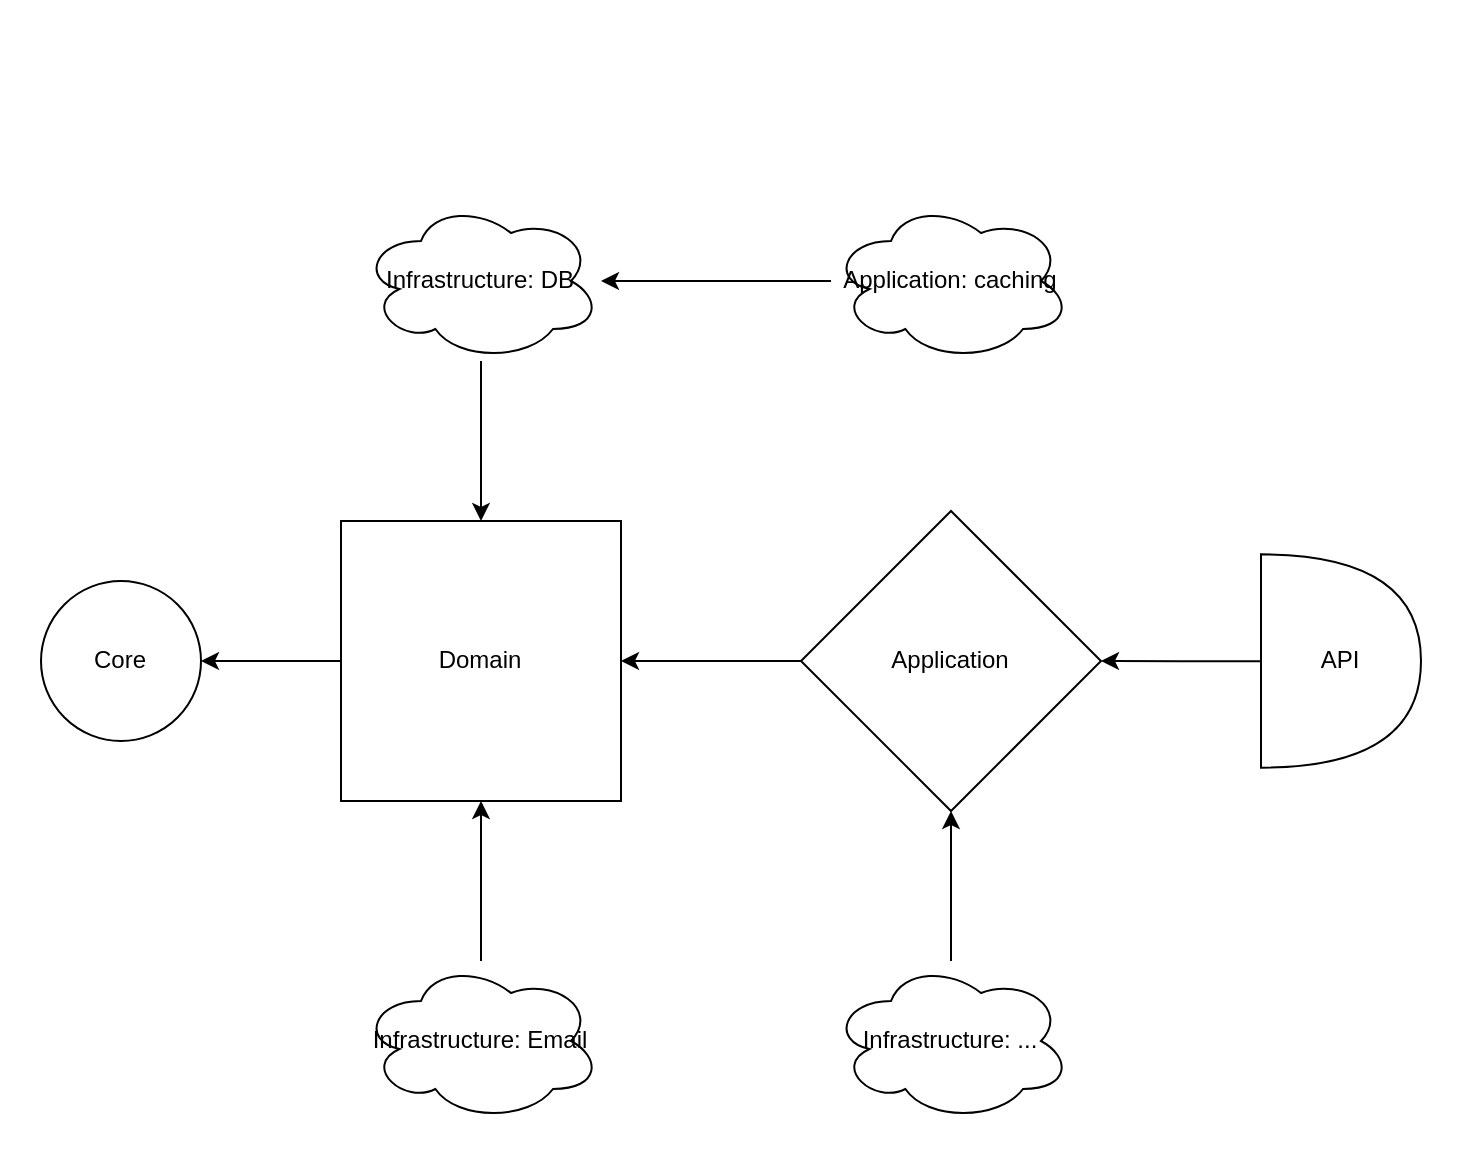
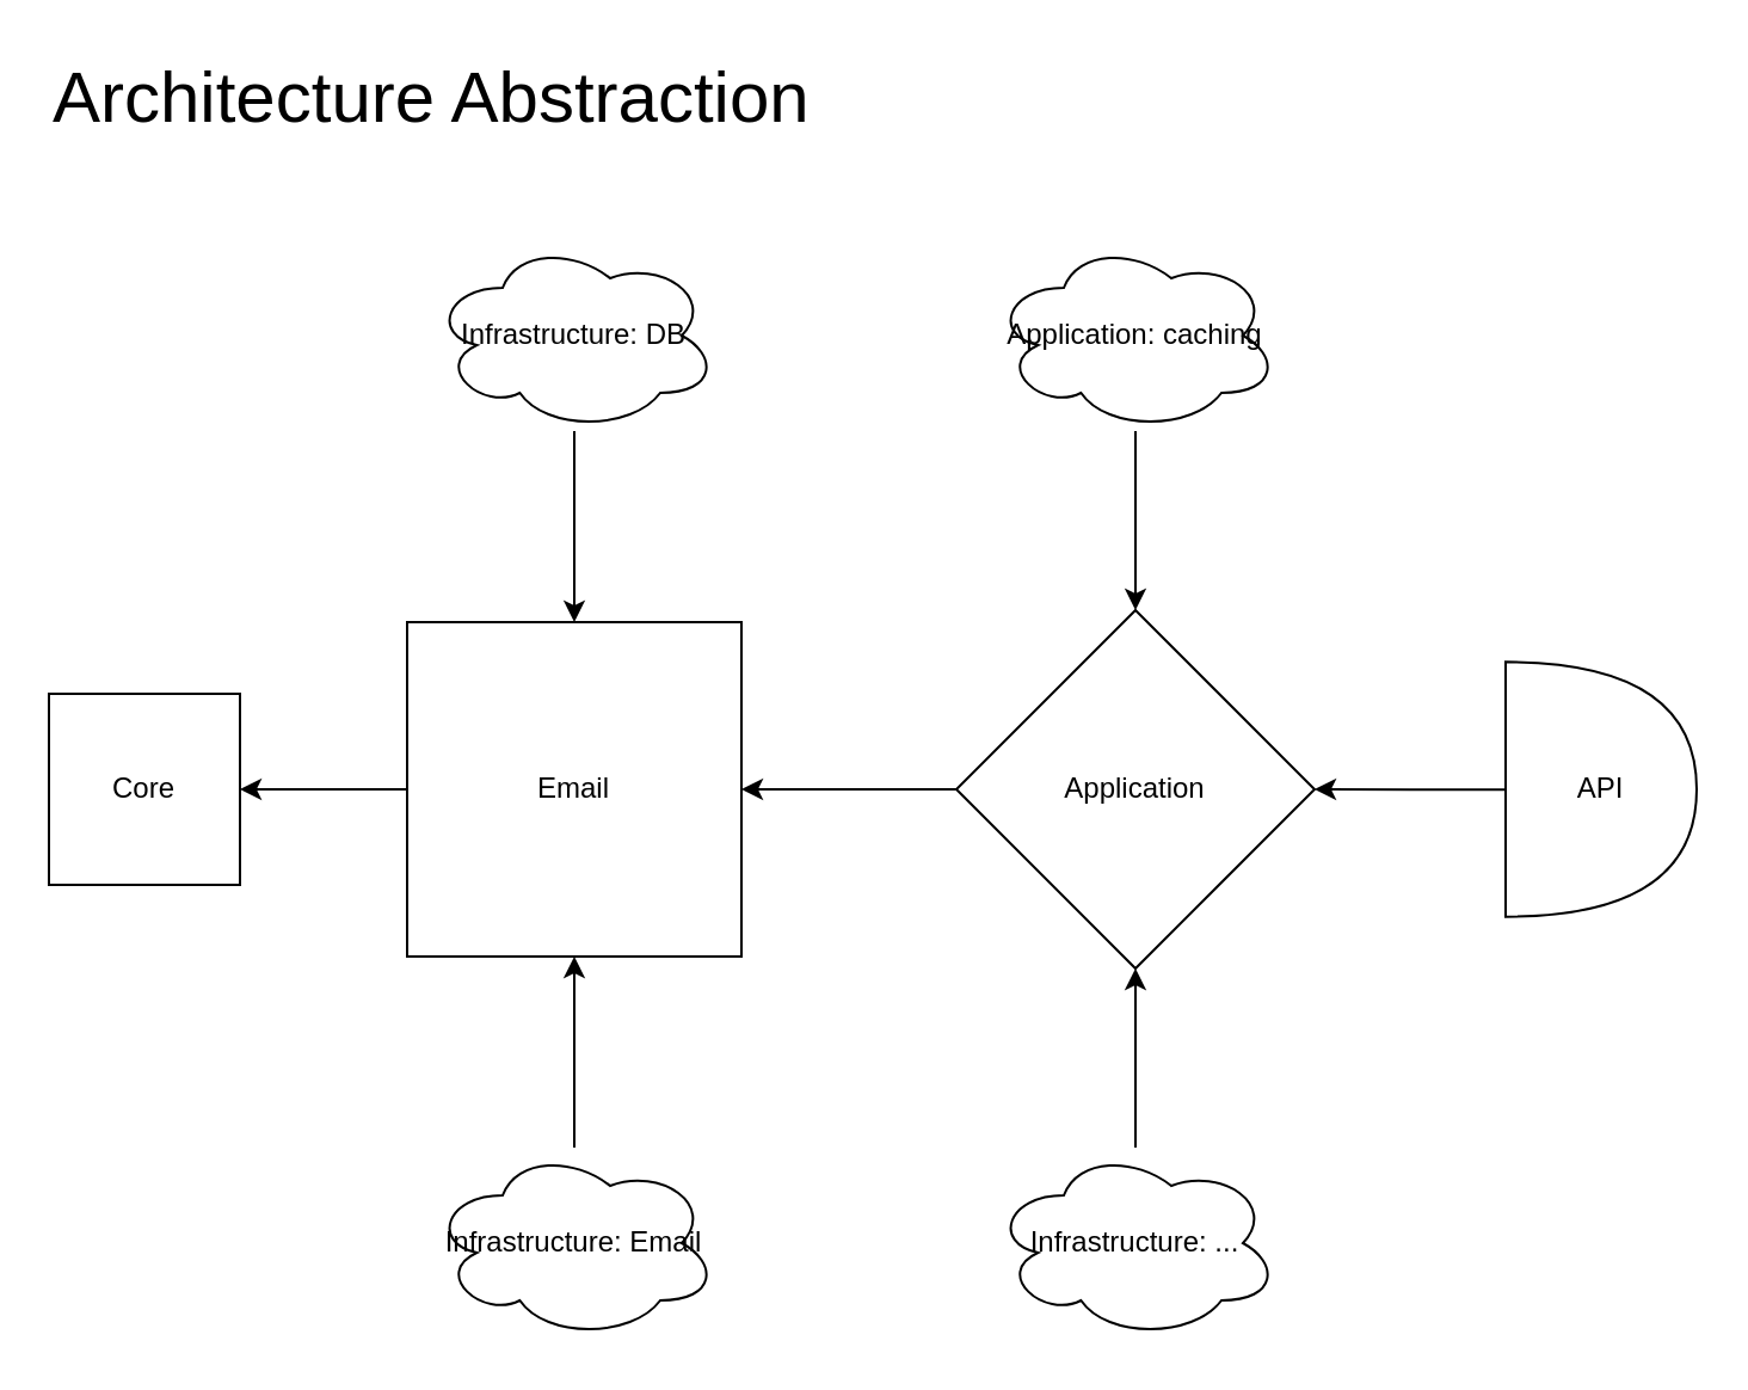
  <mxCell id="0" />
  <mxCell id="1" parent="0" />
- <mxCell id="2" value="Core" style="ellipse;whiteSpace=wrap;html=1;aspect=fixed;" vertex="1" parent="1"><mxGeometry x="20" y="290" width="80" height="80" as="geometry" /></mxCell>
+ <mxCell id="2" value="Core" style="whiteSpace=wrap;html=1;aspect=fixed;rounded=0;" vertex="1" parent="1"><mxGeometry x="20" y="290" width="80" height="80" as="geometry" /></mxCell>
  <mxCell id="3" style="edgeStyle=orthogonalEdgeStyle;rounded=0;orthogonalLoop=1;jettySize=auto;html=1;" edge="1" parent="1" source="4" target="2"><mxGeometry relative="1" as="geometry" /></mxCell>
- <mxCell id="4" value="Domain" style="whiteSpace=wrap;html=1;aspect=fixed;" vertex="1" parent="1"><mxGeometry x="170" y="260" width="140" height="140" as="geometry" /></mxCell>
+ <mxCell id="4" value="Email" style="whiteSpace=wrap;html=1;aspect=fixed;" vertex="1" parent="1"><mxGeometry x="170" y="260" width="140" height="140" as="geometry" /></mxCell>
  <mxCell id="5" style="edgeStyle=orthogonalEdgeStyle;rounded=0;orthogonalLoop=1;jettySize=auto;html=1;" edge="1" parent="1" source="6" target="4"><mxGeometry relative="1" as="geometry" /></mxCell>
  <mxCell id="6" value="Application" style="rhombus;whiteSpace=wrap;html=1;" vertex="1" parent="1"><mxGeometry x="400" y="255" width="150" height="150" as="geometry" /></mxCell>
  <mxCell id="7" style="edgeStyle=orthogonalEdgeStyle;rounded=0;orthogonalLoop=1;jettySize=auto;html=1;" edge="1" parent="1" source="8" target="4"><mxGeometry relative="1" as="geometry" /></mxCell>
  <mxCell id="8" value="Infrastructure: DB" style="ellipse;shape=cloud;whiteSpace=wrap;html=1;" vertex="1" parent="1"><mxGeometry x="180" y="100" width="120" height="80" as="geometry" /></mxCell>
  <mxCell id="9" style="edgeStyle=orthogonalEdgeStyle;rounded=0;orthogonalLoop=1;jettySize=auto;html=1;" edge="1" parent="1" source="10" target="4"><mxGeometry relative="1" as="geometry" /></mxCell>
  <mxCell id="10" value="Infrastructure: Email" style="ellipse;shape=cloud;whiteSpace=wrap;html=1;" vertex="1" parent="1"><mxGeometry x="180" y="480" width="120" height="80" as="geometry" /></mxCell>
- <mxCell id="11" style="edgeStyle=orthogonalEdgeStyle;rounded=0;orthogonalLoop=1;jettySize=auto;html=1;" edge="1" parent="1" source="12" target="8"><mxGeometry relative="1" as="geometry" /></mxCell>
+ <mxCell id="11" style="edgeStyle=orthogonalEdgeStyle;rounded=0;orthogonalLoop=1;jettySize=auto;html=1;entryX=0.5;entryY=0;entryDx=0;entryDy=0;" edge="1" parent="1" source="12" target="6"><mxGeometry relative="1" as="geometry" /></mxCell>
  <mxCell id="12" value="Application: caching" style="ellipse;shape=cloud;whiteSpace=wrap;html=1;" vertex="1" parent="1"><mxGeometry x="415" y="100" width="120" height="80" as="geometry" /></mxCell>
  <mxCell id="13" style="edgeStyle=orthogonalEdgeStyle;rounded=0;orthogonalLoop=1;jettySize=auto;html=1;" edge="1" parent="1" source="14" target="6"><mxGeometry relative="1" as="geometry" /></mxCell>
  <mxCell id="14" value="Infrastructure: ..." style="ellipse;shape=cloud;whiteSpace=wrap;html=1;" vertex="1" parent="1"><mxGeometry x="415" y="480" width="120" height="80" as="geometry" /></mxCell>
  <mxCell id="15" style="edgeStyle=orthogonalEdgeStyle;rounded=0;orthogonalLoop=1;jettySize=auto;html=1;" edge="1" parent="1" source="16" target="6"><mxGeometry relative="1" as="geometry" /></mxCell>
  <mxCell id="16" value="API" style="shape=or;whiteSpace=wrap;html=1;" vertex="1" parent="1"><mxGeometry x="630" y="276.67" width="80" height="106.67" as="geometry" /></mxCell>
+ <mxCell id="17" value="Architecture Abstraction" style="text;html=1;strokeColor=none;fillColor=none;align=left;verticalAlign=middle;whiteSpace=wrap;rounded=0;strokeWidth=1;fontSize=30;" vertex="1" parent="1"><mxGeometry x="20" y="20" width="330" height="40" as="geometry" /></mxCell>
